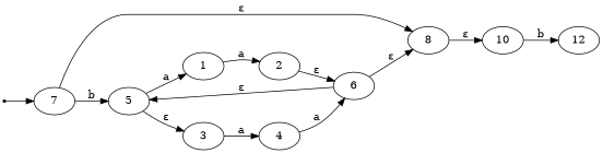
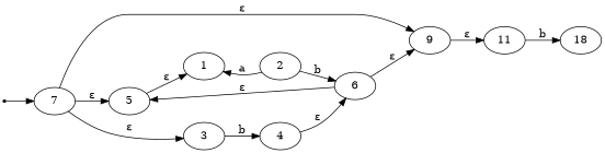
  digraph {
    rankdir=LR
    start [shape=point]
    n2 [label=7]
-   n3 [label=8]
+   n3 [label=9]
    n4 [label=5]
-   n5 [label=10]
+   n5 [label=11]
    n6 [label=1]
    n7 [label=3]
-   n8 [label=12]
+   n8 [label=18]
    n9 [label=2]
    n10 [label=4]
    n11 [label=6]
    start -> n2
    n2 -> n3 [label="ε"]
-   n2 -> n4 [label=b]
+   n2 -> n4 [label="ε"]
    n3 -> n5 [label="ε"]
-   n4 -> n6 [label=a]
-   n4 -> n7 [label="ε"]
+   n4 -> n6 [label="ε"]
+   n2 -> n7 [label="ε"]
    n5 -> n8 [label=b]
-   n6 -> n9 [label=a]
-   n7 -> n10 [label=a]
-   n9 -> n11 [label="ε"]
-   n10 -> n11 [label=a]
+   n9 -> n6 [label=a]
+   n7 -> n10 [label=b]
+   n9 -> n11 [label=b]
+   n10 -> n11 [label="ε"]
    n11 -> n3 [label="ε"]
    n11 -> n4 [label="ε"]
  }
